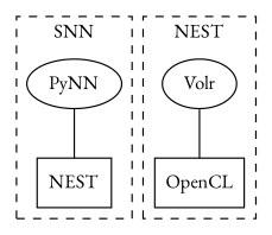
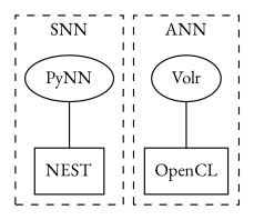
  graph {
    fontname="EB Garamond"
    node [fontname="EB Garamond"]
    edge [fontname="EB Garamond"]
    NEST [shape=box]
    n2 [label=PyNN]
    OpenCL [shape=box]
    n4 [label=Volr]
    subgraph cluster_1 {
      label=SNN
      style=dashed
      NEST
      n2
    }
    subgraph cluster_2 {
-     label=NEST
+     label=ANN
      style=dashed
      OpenCL
      n4
    }
    n2 -- NEST
    n4 -- OpenCL
  }
